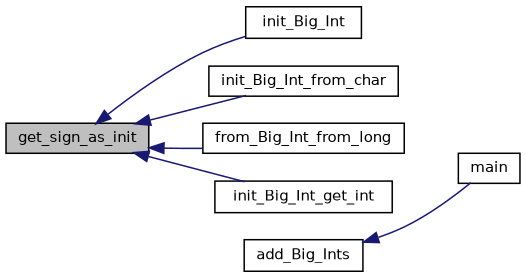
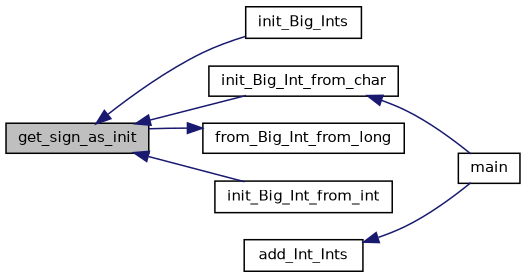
  digraph {
    rankdir=LR
    node [color=black fillcolor=white fontname=Helvetica fontsize=10 shape=record style=filled]
    edge [color=midnightblue dir=back fontname=Helvetica fontsize=10 labelfontname=Helvetica labelfontsize=10 style=solid]
    n1 [fillcolor=grey75 fontcolor=black height=0.2 label=get_sign_as_init width=0.4]
-   n2 [height=0.2 label=init_Big_Int width=0.4]
+   n2 [height=0.2 label=init_Big_Ints width=0.4]
    n3 [height=0.2 label=init_Big_Int_from_char width=0.4]
    n4 [height=0.2 label=from_Big_Int_from_long width=0.4]
-   n5 [height=0.2 label=init_Big_Int_get_int width=0.4]
+   n5 [height=0.2 label=init_Big_Int_from_int width=0.4]
    n6 [height=0.2 label=main width=0.4]
-   n7 [height=0.2 label=add_Big_Ints width=0.4]
+   n7 [height=0.2 label=add_Int_Ints width=0.4]
    n1 -> n2
    n1 -> n3
-   n1 -> n4
+   n4 -> n1
    n1 -> n5
+   n3 -> n6
    n7 -> n6
  }
